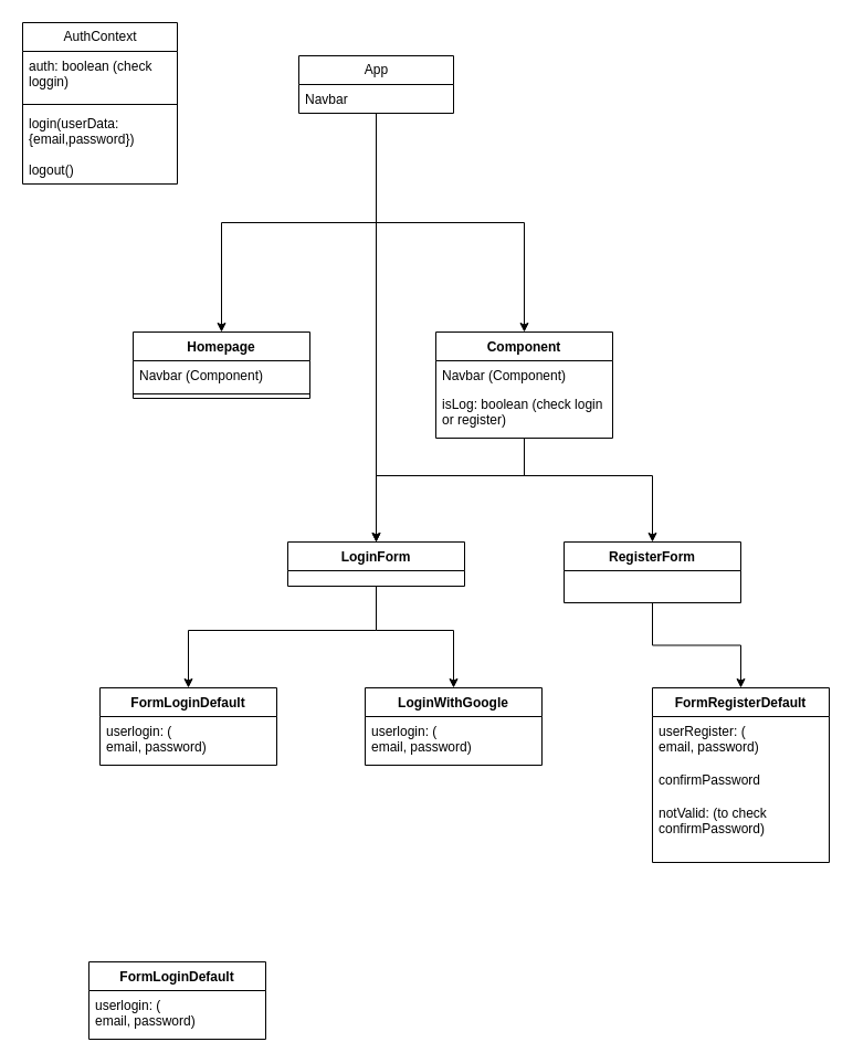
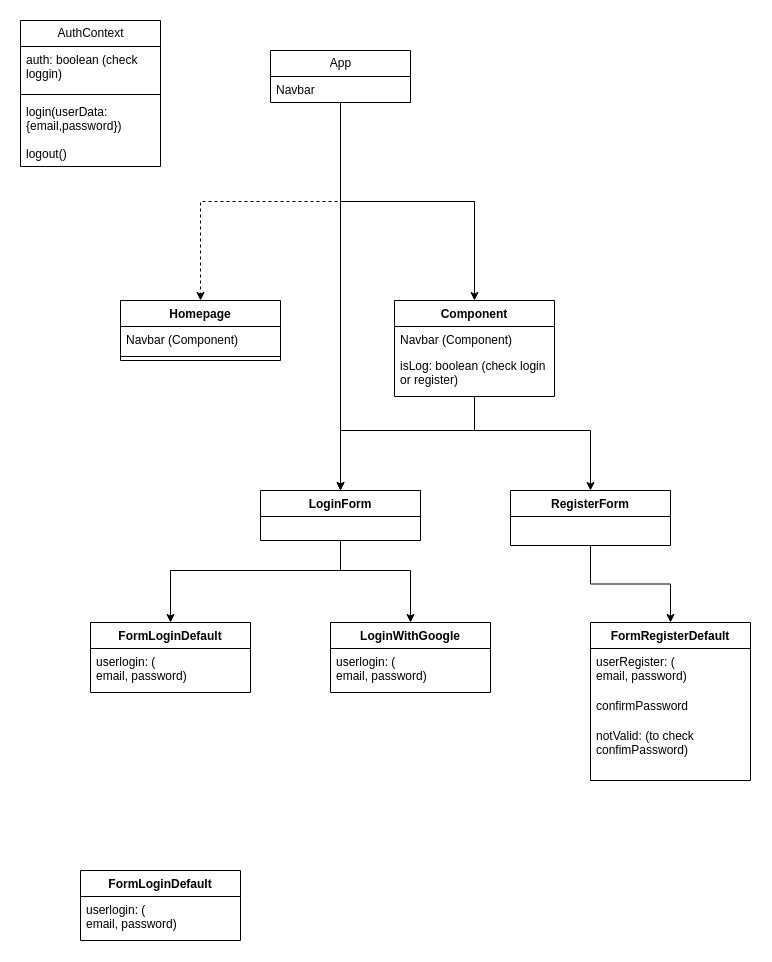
  <mxCell id="0" />
  <mxCell id="1" parent="0" />
  <mxCell id="2" style="edgeStyle=orthogonalEdgeStyle;rounded=0;orthogonalLoop=1;jettySize=auto;html=1;entryX=0.5;entryY=0;entryDx=0;entryDy=0;" parent="1" source="4" target="14" edge="1"><mxGeometry relative="1" as="geometry"><mxPoint x="240" y="190" as="targetPoint" /></mxGeometry></mxCell>
- <mxCell id="3" style="edgeStyle=orthogonalEdgeStyle;rounded=0;orthogonalLoop=1;jettySize=auto;html=1;" parent="1" source="4" target="17" edge="1"><mxGeometry relative="1" as="geometry" /></mxCell>
+ <mxCell id="3" style="edgeStyle=orthogonalEdgeStyle;rounded=0;orthogonalLoop=1;jettySize=auto;html=1;dashed=1;" parent="1" source="4" target="17" edge="1"><mxGeometry relative="1" as="geometry" /></mxCell>
  <mxCell id="4" value="App" style="swimlane;fontStyle=0;childLayout=stackLayout;horizontal=1;startSize=26;fillColor=none;horizontalStack=0;resizeParent=1;resizeParentMax=0;resizeLast=0;collapsible=1;marginBottom=0;html=1;" parent="1" vertex="1"><mxGeometry x="270" y="50" width="140" height="52" as="geometry" /></mxCell>
  <mxCell id="5" value="Navbar" style="text;strokeColor=none;fillColor=none;align=left;verticalAlign=top;spacingLeft=4;spacingRight=4;overflow=hidden;rotatable=0;points=[[0,0.5],[1,0.5]];portConstraint=eastwest;whiteSpace=wrap;html=1;" parent="4" vertex="1"><mxGeometry y="26" width="140" height="26" as="geometry" /></mxCell>
  <mxCell id="6" value="AuthContext" style="swimlane;fontStyle=0;childLayout=stackLayout;horizontal=1;startSize=26;fillColor=none;horizontalStack=0;resizeParent=1;resizeParentMax=0;resizeLast=0;collapsible=1;marginBottom=0;html=1;" parent="1" vertex="1"><mxGeometry x="20" y="20" width="140" height="146" as="geometry" /></mxCell>
  <mxCell id="7" value="auth: boolean (check loggin)" style="text;strokeColor=none;fillColor=none;align=left;verticalAlign=top;spacingLeft=4;spacingRight=4;overflow=hidden;rotatable=0;points=[[0,0.5],[1,0.5]];portConstraint=eastwest;whiteSpace=wrap;html=1;" parent="6" vertex="1"><mxGeometry y="26" width="140" height="44" as="geometry" /></mxCell>
  <mxCell id="8" value="" style="line;strokeWidth=1;fillColor=none;align=left;verticalAlign=middle;spacingTop=-1;spacingLeft=3;spacingRight=3;rotatable=0;labelPosition=right;points=[];portConstraint=eastwest;strokeColor=inherit;" parent="6" vertex="1"><mxGeometry y="70" width="140" height="8" as="geometry" /></mxCell>
  <mxCell id="9" value="login(userData: {email,password})" style="text;strokeColor=none;fillColor=none;align=left;verticalAlign=top;spacingLeft=4;spacingRight=4;overflow=hidden;rotatable=0;points=[[0,0.5],[1,0.5]];portConstraint=eastwest;whiteSpace=wrap;html=1;" parent="6" vertex="1"><mxGeometry y="78" width="140" height="42" as="geometry" /></mxCell>
  <mxCell id="10" value="logout()" style="text;strokeColor=none;fillColor=none;align=left;verticalAlign=top;spacingLeft=4;spacingRight=4;overflow=hidden;rotatable=0;points=[[0,0.5],[1,0.5]];portConstraint=eastwest;whiteSpace=wrap;html=1;" parent="6" vertex="1"><mxGeometry y="120" width="140" height="26" as="geometry" /></mxCell>
  <mxCell id="11" style="edgeStyle=orthogonalEdgeStyle;rounded=0;orthogonalLoop=1;jettySize=auto;html=1;" parent="1" source="4" target="22" edge="1"><mxGeometry relative="1" as="geometry" /></mxCell>
  <mxCell id="12" style="edgeStyle=orthogonalEdgeStyle;rounded=0;orthogonalLoop=1;jettySize=auto;html=1;entryX=0.5;entryY=0;entryDx=0;entryDy=0;" parent="1" source="14" target="22" edge="1"><mxGeometry relative="1" as="geometry"><Array as="points"><mxPoint x="474" y="430" /><mxPoint x="340" y="430" /></Array></mxGeometry></mxCell>
  <mxCell id="13" style="edgeStyle=orthogonalEdgeStyle;rounded=0;orthogonalLoop=1;jettySize=auto;html=1;" parent="1" source="14" target="24" edge="1"><mxGeometry relative="1" as="geometry"><Array as="points"><mxPoint x="474" y="430" /><mxPoint x="590" y="430" /></Array></mxGeometry></mxCell>
  <mxCell id="14" value="Component" style="swimlane;fontStyle=1;align=center;verticalAlign=top;childLayout=stackLayout;horizontal=1;startSize=26;horizontalStack=0;resizeParent=1;resizeParentMax=0;resizeLast=0;collapsible=1;marginBottom=0;whiteSpace=wrap;html=1;" parent="1" vertex="1"><mxGeometry x="394" y="300" width="160" height="96" as="geometry" /></mxCell>
  <mxCell id="15" value="Navbar (Component)" style="text;strokeColor=none;fillColor=none;align=left;verticalAlign=top;spacingLeft=4;spacingRight=4;overflow=hidden;rotatable=0;points=[[0,0.5],[1,0.5]];portConstraint=eastwest;whiteSpace=wrap;html=1;" parent="14" vertex="1"><mxGeometry y="26" width="160" height="26" as="geometry" /></mxCell>
  <mxCell id="16" value="isLog: boolean (check login or register)" style="text;strokeColor=none;fillColor=none;align=left;verticalAlign=top;spacingLeft=4;spacingRight=4;overflow=hidden;rotatable=0;points=[[0,0.5],[1,0.5]];portConstraint=eastwest;whiteSpace=wrap;html=1;" parent="14" vertex="1"><mxGeometry y="52" width="160" height="44" as="geometry" /></mxCell>
  <mxCell id="17" value="Homepage" style="swimlane;fontStyle=1;align=center;verticalAlign=top;childLayout=stackLayout;horizontal=1;startSize=26;horizontalStack=0;resizeParent=1;resizeParentMax=0;resizeLast=0;collapsible=1;marginBottom=0;whiteSpace=wrap;html=1;" parent="1" vertex="1"><mxGeometry x="120" y="300" width="160" height="60" as="geometry" /></mxCell>
  <mxCell id="18" value="Navbar (Component)" style="text;strokeColor=none;fillColor=none;align=left;verticalAlign=top;spacingLeft=4;spacingRight=4;overflow=hidden;rotatable=0;points=[[0,0.5],[1,0.5]];portConstraint=eastwest;whiteSpace=wrap;html=1;" parent="17" vertex="1"><mxGeometry y="26" width="160" height="26" as="geometry" /></mxCell>
  <mxCell id="19" value="" style="line;strokeWidth=1;fillColor=none;align=left;verticalAlign=middle;spacingTop=-1;spacingLeft=3;spacingRight=3;rotatable=0;labelPosition=right;points=[];portConstraint=eastwest;strokeColor=inherit;" parent="17" vertex="1"><mxGeometry y="52" width="160" height="8" as="geometry" /></mxCell>
  <mxCell id="20" value="" style="edgeStyle=orthogonalEdgeStyle;rounded=0;orthogonalLoop=1;jettySize=auto;html=1;" parent="1" source="22" target="25" edge="1"><mxGeometry relative="1" as="geometry"><Array as="points"><mxPoint x="340" y="570" /><mxPoint x="170" y="570" /></Array></mxGeometry></mxCell>
  <mxCell id="21" value="" style="edgeStyle=orthogonalEdgeStyle;rounded=0;orthogonalLoop=1;jettySize=auto;html=1;entryX=0.5;entryY=0;entryDx=0;entryDy=0;" parent="1" source="22" target="27" edge="1"><mxGeometry relative="1" as="geometry"><Array as="points"><mxPoint x="340" y="570" /><mxPoint x="410" y="570" /></Array></mxGeometry></mxCell>
- <mxCell id="22" value="LoginForm" style="swimlane;fontStyle=1;align=center;verticalAlign=top;childLayout=stackLayout;horizontal=1;startSize=26;horizontalStack=0;resizeParent=1;resizeParentMax=0;resizeLast=0;collapsible=1;marginBottom=0;whiteSpace=wrap;html=1;" parent="1" vertex="1"><mxGeometry x="260" y="490" width="160" height="40" as="geometry" /></mxCell>
+ <mxCell id="22" value="LoginForm" style="swimlane;fontStyle=1;align=center;verticalAlign=top;childLayout=stackLayout;horizontal=1;startSize=26;horizontalStack=0;resizeParent=1;resizeParentMax=0;resizeLast=0;collapsible=1;marginBottom=0;whiteSpace=wrap;html=1;" parent="1" vertex="1"><mxGeometry x="260" y="490" width="160" height="50" as="geometry" /></mxCell>
  <mxCell id="23" style="edgeStyle=orthogonalEdgeStyle;rounded=0;orthogonalLoop=1;jettySize=auto;html=1;entryX=0.5;entryY=0;entryDx=0;entryDy=0;" parent="1" source="24" target="29" edge="1"><mxGeometry relative="1" as="geometry" /></mxCell>
  <mxCell id="24" value="RegisterForm" style="swimlane;fontStyle=1;align=center;verticalAlign=top;childLayout=stackLayout;horizontal=1;startSize=26;horizontalStack=0;resizeParent=1;resizeParentMax=0;resizeLast=0;collapsible=1;marginBottom=0;whiteSpace=wrap;html=1;" parent="1" vertex="1"><mxGeometry x="510" y="490" width="160" height="55" as="geometry" /></mxCell>
  <mxCell id="25" value="FormLoginDefault" style="swimlane;fontStyle=1;align=center;verticalAlign=top;childLayout=stackLayout;horizontal=1;startSize=26;horizontalStack=0;resizeParent=1;resizeParentMax=0;resizeLast=0;collapsible=1;marginBottom=0;whiteSpace=wrap;html=1;" parent="1" vertex="1"><mxGeometry x="90" y="622" width="160" height="70" as="geometry" /></mxCell>
  <mxCell id="26" value="userlogin: (&lt;div&gt;email, password)&lt;/div&gt;" style="text;strokeColor=none;fillColor=none;align=left;verticalAlign=top;spacingLeft=4;spacingRight=4;overflow=hidden;rotatable=0;points=[[0,0.5],[1,0.5]];portConstraint=eastwest;whiteSpace=wrap;html=1;" parent="25" vertex="1"><mxGeometry y="26" width="160" height="44" as="geometry" /></mxCell>
  <mxCell id="27" value="LoginWithGoogle" style="swimlane;fontStyle=1;align=center;verticalAlign=top;childLayout=stackLayout;horizontal=1;startSize=26;horizontalStack=0;resizeParent=1;resizeParentMax=0;resizeLast=0;collapsible=1;marginBottom=0;whiteSpace=wrap;html=1;" parent="1" vertex="1"><mxGeometry x="330" y="622" width="160" height="70" as="geometry" /></mxCell>
  <mxCell id="28" value="userlogin: (&lt;div&gt;email, password)&lt;/div&gt;" style="text;strokeColor=none;fillColor=none;align=left;verticalAlign=top;spacingLeft=4;spacingRight=4;overflow=hidden;rotatable=0;points=[[0,0.5],[1,0.5]];portConstraint=eastwest;whiteSpace=wrap;html=1;" parent="27" vertex="1"><mxGeometry y="26" width="160" height="44" as="geometry" /></mxCell>
  <mxCell id="29" value="FormRegisterDefault" style="swimlane;fontStyle=1;align=center;verticalAlign=top;childLayout=stackLayout;horizontal=1;startSize=26;horizontalStack=0;resizeParent=1;resizeParentMax=0;resizeLast=0;collapsible=1;marginBottom=0;whiteSpace=wrap;html=1;" parent="1" vertex="1"><mxGeometry x="590" y="622" width="160" height="158" as="geometry" /></mxCell>
  <mxCell id="30" value="userRegister: (&lt;div&gt;email, password)&lt;/div&gt;" style="text;strokeColor=none;fillColor=none;align=left;verticalAlign=top;spacingLeft=4;spacingRight=4;overflow=hidden;rotatable=0;points=[[0,0.5],[1,0.5]];portConstraint=eastwest;whiteSpace=wrap;html=1;" parent="29" vertex="1"><mxGeometry y="26" width="160" height="44" as="geometry" /></mxCell>
  <mxCell id="31" value="confirmPassword" style="text;strokeColor=none;fillColor=none;align=left;verticalAlign=top;spacingLeft=4;spacingRight=4;overflow=hidden;rotatable=0;points=[[0,0.5],[1,0.5]];portConstraint=eastwest;whiteSpace=wrap;html=1;" parent="29" vertex="1"><mxGeometry y="70" width="160" height="30" as="geometry" /></mxCell>
- <mxCell id="32" value="notValid: (to check confirmPassword)" style="text;strokeColor=none;fillColor=none;align=left;verticalAlign=top;spacingLeft=4;spacingRight=4;overflow=hidden;rotatable=0;points=[[0,0.5],[1,0.5]];portConstraint=eastwest;whiteSpace=wrap;html=1;" parent="29" vertex="1"><mxGeometry y="100" width="160" height="58" as="geometry" /></mxCell>
+ <mxCell id="32" value="notValid: (to check confimPassword)" style="text;strokeColor=none;fillColor=none;align=left;verticalAlign=top;spacingLeft=4;spacingRight=4;overflow=hidden;rotatable=0;points=[[0,0.5],[1,0.5]];portConstraint=eastwest;whiteSpace=wrap;html=1;" parent="29" vertex="1"><mxGeometry y="100" width="160" height="58" as="geometry" /></mxCell>
  <mxCell id="33" value="FormLoginDefault" style="swimlane;fontStyle=1;align=center;verticalAlign=top;childLayout=stackLayout;horizontal=1;startSize=26;horizontalStack=0;resizeParent=1;resizeParentMax=0;resizeLast=0;collapsible=1;marginBottom=0;whiteSpace=wrap;html=1;" vertex="1" parent="1"><mxGeometry x="80" y="870" width="160" height="70" as="geometry" /></mxCell>
  <mxCell id="34" value="userlogin: (&lt;div&gt;email, password)&lt;/div&gt;" style="text;strokeColor=none;fillColor=none;align=left;verticalAlign=top;spacingLeft=4;spacingRight=4;overflow=hidden;rotatable=0;points=[[0,0.5],[1,0.5]];portConstraint=eastwest;whiteSpace=wrap;html=1;" vertex="1" parent="33"><mxGeometry y="26" width="160" height="44" as="geometry" /></mxCell>
